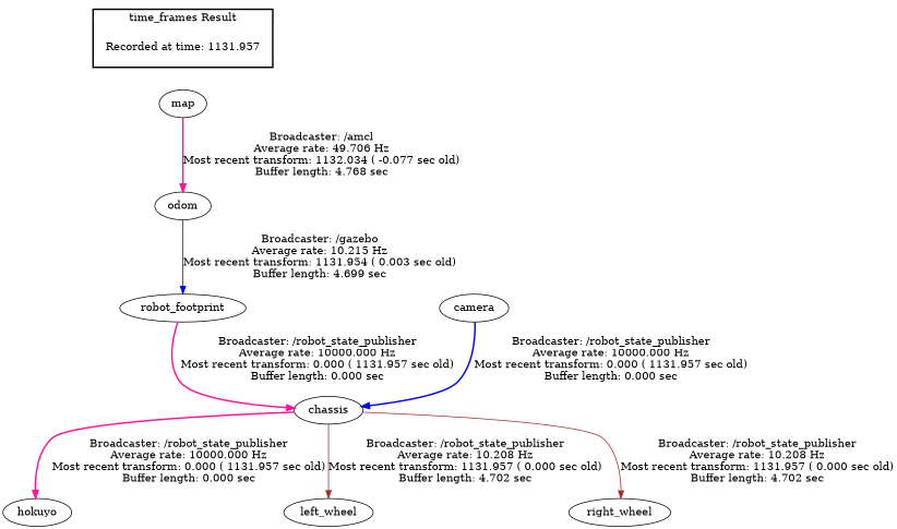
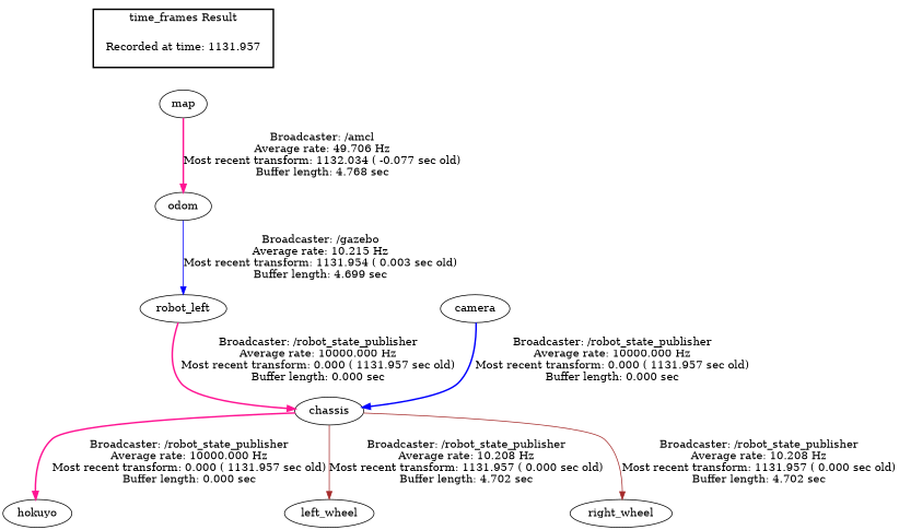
  digraph {
    edge [style=bold color=deeppink]
    "Recorded at time: 1131.957" [shape=plaintext]
    map
    chassis
    hokuyo
    left_wheel
    right_wheel
    camera
-   robot_footprint
+   robot_footprint [label=robot_left]
    odom
    subgraph cluster_1 {
      color=black
      label="time_frames Result"
      style=bold
      "Recorded at time: 1131.957"
    }
    "Recorded at time: 1131.957" -> map [style=invis color=""]
    map -> odom [label="Broadcaster: /amcl\nAverage rate: 49.706 Hz\nMost recent transform: 1132.034 ( -0.077 sec old)\nBuffer length: 4.768 sec\n"]
    chassis -> hokuyo [label="Broadcaster: /robot_state_publisher\nAverage rate: 10000.000 Hz\nMost recent transform: 0.000 ( 1131.957 sec old)\nBuffer length: 0.000 sec\n"]
    chassis -> left_wheel [color=brown label="Broadcaster: /robot_state_publisher\nAverage rate: 10.208 Hz\nMost recent transform: 1131.957 ( 0.000 sec old)\nBuffer length: 4.702 sec\n" style=solid]
    chassis -> right_wheel [color=brown label="Broadcaster: /robot_state_publisher\nAverage rate: 10.208 Hz\nMost recent transform: 1131.957 ( 0.000 sec old)\nBuffer length: 4.702 sec\n" style=solid]
    camera -> chassis [color=blue label="Broadcaster: /robot_state_publisher\nAverage rate: 10000.000 Hz\nMost recent transform: 0.000 ( 1131.957 sec old)\nBuffer length: 0.000 sec\n"]
    robot_footprint -> chassis [label="Broadcaster: /robot_state_publisher\nAverage rate: 10000.000 Hz\nMost recent transform: 0.000 ( 1131.957 sec old)\nBuffer length: 0.000 sec\n"]
    odom -> robot_footprint [color=blue label="Broadcaster: /gazebo\nAverage rate: 10.215 Hz\nMost recent transform: 1131.954 ( 0.003 sec old)\nBuffer length: 4.699 sec\n" style=solid]
  }
